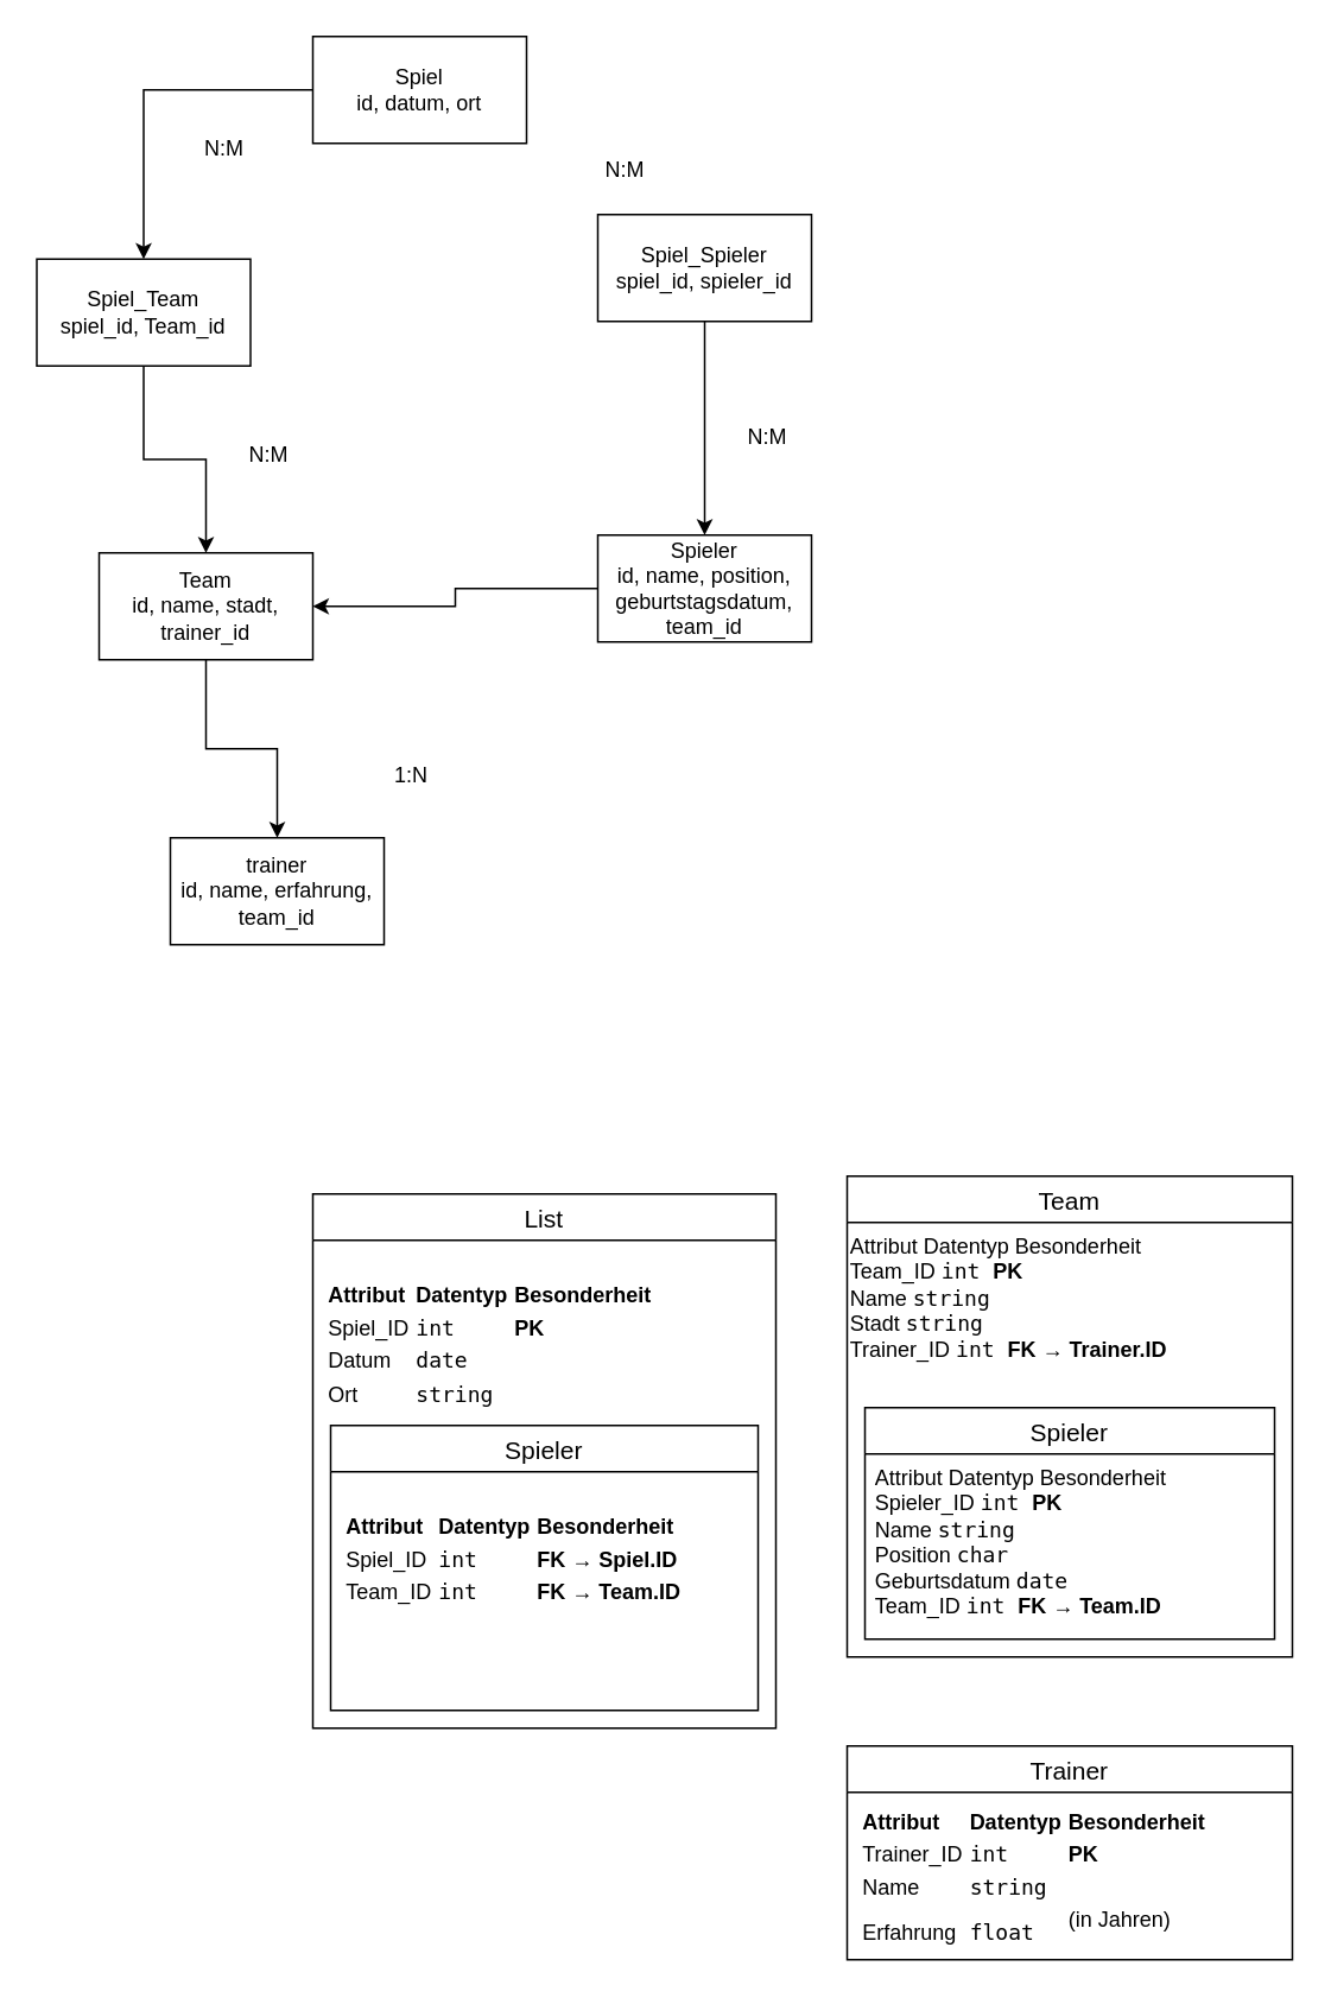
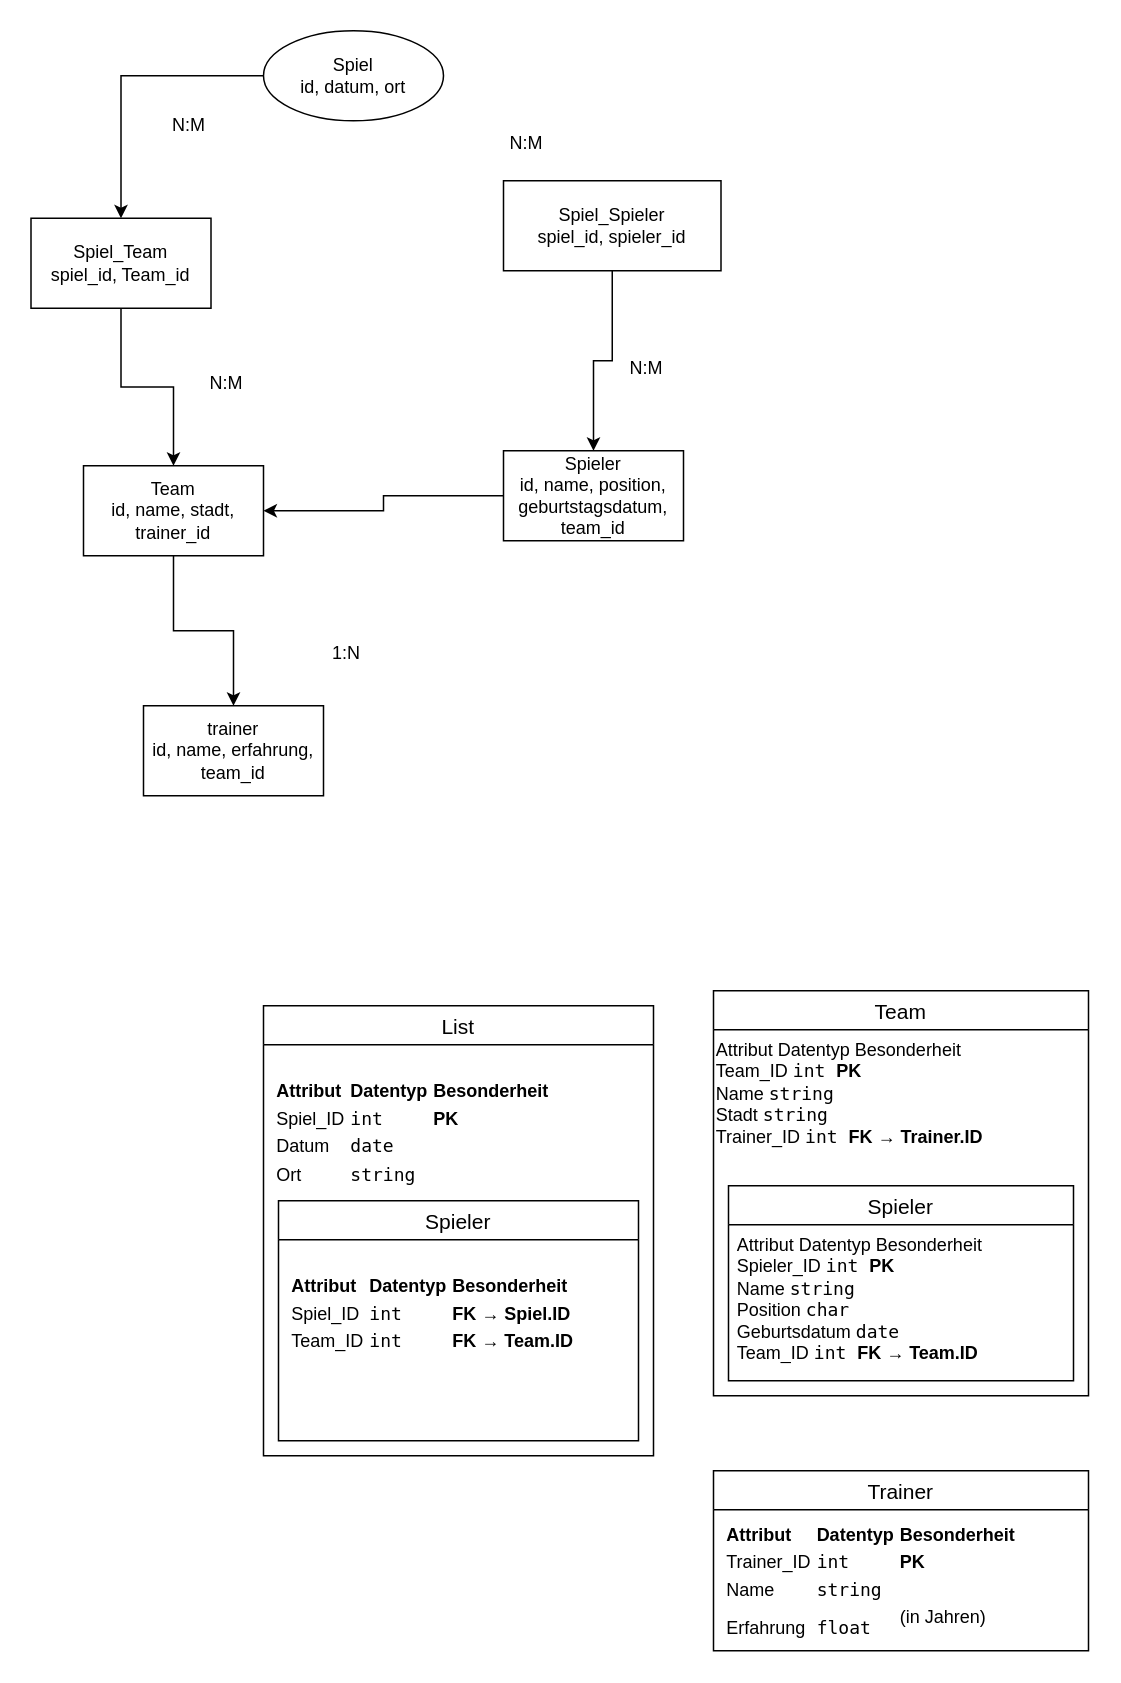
  <mxCell id="0" />
  <mxCell id="1" parent="0" />
  <mxCell id="2" value="" style="edgeStyle=orthogonalEdgeStyle;rounded=0;orthogonalLoop=1;jettySize=auto;html=1;" edge="1" parent="1" source="3" target="5"><mxGeometry relative="1" as="geometry" /></mxCell>
- <mxCell id="3" value="Spiel&lt;div&gt;id, datum, ort&lt;/div&gt;" style="rounded=0;whiteSpace=wrap;html=1;" parent="1" vertex="1"><mxGeometry x="175" y="20" width="120" height="60" as="geometry" /></mxCell>
+ <mxCell id="3" value="Spiel&lt;div&gt;id, datum, ort&lt;/div&gt;" style="ellipse;whiteSpace=wrap;html=1;" parent="1" vertex="1"><mxGeometry x="175" y="20" width="120" height="60" as="geometry" /></mxCell>
  <mxCell id="4" value="" style="edgeStyle=orthogonalEdgeStyle;rounded=0;orthogonalLoop=1;jettySize=auto;html=1;" edge="1" parent="1" source="5" target="7"><mxGeometry relative="1" as="geometry" /></mxCell>
  <mxCell id="5" value="Spiel_Team&lt;div&gt;spiel_id, Team_id&lt;/div&gt;" style="rounded=0;whiteSpace=wrap;html=1;" parent="1" vertex="1"><mxGeometry x="20" y="145" width="120" height="60" as="geometry" /></mxCell>
  <mxCell id="6" value="" style="edgeStyle=orthogonalEdgeStyle;rounded=0;orthogonalLoop=1;jettySize=auto;html=1;" edge="1" parent="1" source="7" target="8"><mxGeometry relative="1" as="geometry" /></mxCell>
  <mxCell id="7" value="Team&lt;div&gt;id, name, stadt, trainer_id&lt;/div&gt;" style="rounded=0;whiteSpace=wrap;html=1;" parent="1" vertex="1"><mxGeometry x="55" y="310" width="120" height="60" as="geometry" /></mxCell>
  <mxCell id="8" value="trainer&lt;div&gt;id, name, erfahrung, team_id&lt;/div&gt;" style="rounded=0;whiteSpace=wrap;html=1;" parent="1" vertex="1"><mxGeometry x="95" y="470" width="120" height="60" as="geometry" /></mxCell>
  <mxCell id="9" style="edgeStyle=orthogonalEdgeStyle;rounded=0;orthogonalLoop=1;jettySize=auto;html=1;" edge="1" parent="1" source="10" target="12"><mxGeometry relative="1" as="geometry" /></mxCell>
- <mxCell id="10" value="Spiel_Spieler&lt;div&gt;spiel_id, spieler_id&lt;/div&gt;" style="rounded=0;whiteSpace=wrap;html=1;" parent="1" vertex="1"><mxGeometry x="335" y="120" width="120" height="60" as="geometry" /></mxCell>
+ <mxCell id="10" value="Spiel_Spieler&lt;div&gt;spiel_id, spieler_id&lt;/div&gt;" style="rounded=0;whiteSpace=wrap;html=1;" parent="1" vertex="1"><mxGeometry x="335" y="120" width="145" height="60" as="geometry" /></mxCell>
  <mxCell id="11" style="edgeStyle=orthogonalEdgeStyle;rounded=0;orthogonalLoop=1;jettySize=auto;html=1;entryX=1;entryY=0.5;entryDx=0;entryDy=0;" edge="1" parent="1" source="12" target="7"><mxGeometry relative="1" as="geometry" /></mxCell>
  <mxCell id="12" value="Spieler&lt;div&gt;id, name, position, geburtstagsdatum, team_id&lt;/div&gt;" style="rounded=0;whiteSpace=wrap;html=1;" parent="1" vertex="1"><mxGeometry x="335" y="300" width="120" height="60" as="geometry" /></mxCell>
  <mxCell id="13" value="N:M" style="text;html=1;align=center;verticalAlign=middle;resizable=0;points=[];autosize=1;strokeColor=none;fillColor=none;" vertex="1" parent="1"><mxGeometry x="100" y="68" width="50" height="30" as="geometry" /></mxCell>
  <mxCell id="14" value="N:M" style="text;html=1;align=center;verticalAlign=middle;resizable=0;points=[];autosize=1;strokeColor=none;fillColor=none;" vertex="1" parent="1"><mxGeometry x="325" y="80" width="50" height="30" as="geometry" /></mxCell>
  <mxCell id="15" value="N:M" style="text;html=1;align=center;verticalAlign=middle;resizable=0;points=[];autosize=1;strokeColor=none;fillColor=none;" vertex="1" parent="1"><mxGeometry x="405" y="230" width="50" height="30" as="geometry" /></mxCell>
  <mxCell id="16" value="1:N" style="text;html=1;align=center;verticalAlign=middle;resizable=0;points=[];autosize=1;strokeColor=none;fillColor=none;" vertex="1" parent="1"><mxGeometry x="210" y="420" width="40" height="30" as="geometry" /></mxCell>
  <mxCell id="17" value="N:M" style="text;html=1;align=center;verticalAlign=middle;resizable=0;points=[];autosize=1;strokeColor=none;fillColor=none;" vertex="1" parent="1"><mxGeometry x="125" y="240" width="50" height="30" as="geometry" /></mxCell>
  <mxCell id="18" value="Team" style="swimlane;fontStyle=0;childLayout=stackLayout;horizontal=1;startSize=26;horizontalStack=0;resizeParent=1;resizeParentMax=0;resizeLast=0;collapsible=1;marginBottom=0;align=center;fontSize=14;" vertex="1" parent="1"><mxGeometry x="475" y="660" width="250" height="270" as="geometry" /></mxCell>
  <mxCell id="19" value="Attribut Datentyp Besonderheit&lt;div&gt;Team_ID&amp;nbsp;&lt;code data-end=&quot;1075&quot; data-start=&quot;1070&quot; style=&quot;forced-color-adjust: none;&quot;&gt;int&amp;nbsp;&lt;/code&gt;&lt;strong data-end=&quot;1090&quot; data-start=&quot;1084&quot; style=&quot;forced-color-adjust: none;&quot;&gt;PK&lt;/strong&gt;&lt;/div&gt;&lt;div&gt;Name&amp;nbsp;&lt;code data-end=&quot;1136&quot; data-start=&quot;1128&quot; style=&quot;forced-color-adjust: none;&quot;&gt;string&amp;nbsp;&lt;/code&gt;&lt;/div&gt;&lt;div&gt;Stadt&amp;nbsp;&lt;code style=&quot;background-color: transparent; color: light-dark(rgb(0, 0, 0), rgb(255, 255, 255));&quot; data-end=&quot;1193&quot; data-start=&quot;1185&quot;&gt;string&lt;/code&gt;&lt;/div&gt;&lt;div&gt;&lt;span style=&quot;background-color: transparent; color: light-dark(rgb(0, 0, 0), rgb(255, 255, 255));&quot;&gt;Trainer_ID&amp;nbsp;&lt;/span&gt;&lt;code style=&quot;background-color: transparent; color: light-dark(rgb(0, 0, 0), rgb(255, 255, 255));&quot; data-end=&quot;1247&quot; data-start=&quot;1242&quot;&gt;int&amp;nbsp;&lt;/code&gt;&lt;strong style=&quot;background-color: transparent; color: light-dark(rgb(0, 0, 0), rgb(255, 255, 255));&quot; data-end=&quot;1275&quot; data-start=&quot;1256&quot;&gt;FK → Trainer.ID&lt;/strong&gt;&lt;/div&gt;" style="text;whiteSpace=wrap;html=1;" vertex="1" parent="18"><mxGeometry y="26" width="250" height="244" as="geometry" /></mxCell>
  <mxCell id="20" value="Spieler" style="swimlane;fontStyle=0;childLayout=stackLayout;horizontal=1;startSize=26;horizontalStack=0;resizeParent=1;resizeParentMax=0;resizeLast=0;collapsible=1;marginBottom=0;align=center;fontSize=14;" vertex="1" parent="1"><mxGeometry x="485" y="790" width="230" height="130" as="geometry" /></mxCell>
  <mxCell id="21" value="Attribut Datentyp Besonderheit Spieler_ID&amp;nbsp;&lt;code data-end=&quot;649&quot; data-start=&quot;644&quot;&gt;int&amp;nbsp;&lt;/code&gt;&lt;strong data-end=&quot;664&quot; data-start=&quot;658&quot;&gt;PK&lt;/strong&gt;&lt;div&gt;&lt;span style=&quot;background-color: transparent; color: light-dark(rgb(0, 0, 0), rgb(255, 255, 255));&quot;&gt;Name&amp;nbsp;&lt;/span&gt;&lt;code style=&quot;background-color: transparent; color: light-dark(rgb(0, 0, 0), rgb(255, 255, 255));&quot; data-end=&quot;710&quot; data-start=&quot;702&quot;&gt;string&amp;nbsp;&lt;/code&gt;&lt;/div&gt;&lt;div&gt;&lt;span style=&quot;background-color: transparent; color: light-dark(rgb(0, 0, 0), rgb(255, 255, 255));&quot;&gt;Position&amp;nbsp;&lt;/span&gt;&lt;code style=&quot;background-color: transparent; color: light-dark(rgb(0, 0, 0), rgb(255, 255, 255));&quot; data-end=&quot;765&quot; data-start=&quot;759&quot;&gt;char&lt;/code&gt;&lt;/div&gt;&lt;div&gt;&lt;span style=&quot;background-color: transparent; color: light-dark(rgb(0, 0, 0), rgb(255, 255, 255));&quot;&gt;Geburtsdatum&amp;nbsp;&lt;/span&gt;&lt;code style=&quot;background-color: transparent; color: light-dark(rgb(0, 0, 0), rgb(255, 255, 255));&quot; data-end=&quot;823&quot; data-start=&quot;817&quot;&gt;date&lt;/code&gt;&lt;/div&gt;&lt;div&gt;&lt;span style=&quot;background-color: transparent; color: light-dark(rgb(0, 0, 0), rgb(255, 255, 255));&quot;&gt;Team_ID&amp;nbsp;&lt;/span&gt;&lt;code style=&quot;background-color: transparent; color: light-dark(rgb(0, 0, 0), rgb(255, 255, 255));&quot; data-end=&quot;879&quot; data-start=&quot;874&quot;&gt;int&amp;nbsp;&lt;/code&gt;&lt;strong style=&quot;background-color: transparent; color: light-dark(rgb(0, 0, 0), rgb(255, 255, 255));&quot; data-end=&quot;904&quot; data-start=&quot;888&quot;&gt;FK → Team.ID&lt;/strong&gt;&lt;/div&gt;" style="text;strokeColor=none;fillColor=none;spacingLeft=4;spacingRight=4;overflow=hidden;rotatable=0;points=[[0,0.5],[1,0.5]];portConstraint=eastwest;fontSize=12;whiteSpace=wrap;html=1;" vertex="1" parent="20"><mxGeometry y="26" width="230" height="104" as="geometry" /></mxCell>
  <mxCell id="22" value="Trainer" style="swimlane;fontStyle=0;childLayout=stackLayout;horizontal=1;startSize=26;horizontalStack=0;resizeParent=1;resizeParentMax=0;resizeLast=0;collapsible=1;marginBottom=0;align=center;fontSize=14;" vertex="1" parent="1"><mxGeometry x="475" y="980" width="250" height="120" as="geometry" /></mxCell>
  <mxCell id="23" value="&lt;table data-start=&quot;1304&quot; data-end=&quot;1592&quot;&gt;&lt;thead data-start=&quot;1304&quot; data-end=&quot;1360&quot;&gt;&lt;tr data-start=&quot;1304&quot; data-end=&quot;1360&quot;&gt;&lt;th data-start=&quot;1304&quot; data-end=&quot;1322&quot;&gt;Attribut&lt;/th&gt;&lt;th data-start=&quot;1322&quot; data-end=&quot;1336&quot;&gt;Datentyp&lt;/th&gt;&lt;th data-start=&quot;1336&quot; data-end=&quot;1360&quot;&gt;Besonderheit&lt;/th&gt;&lt;/tr&gt;&lt;/thead&gt;&lt;tbody data-start=&quot;1420&quot; data-end=&quot;1592&quot;&gt;&lt;tr data-start=&quot;1420&quot; data-end=&quot;1477&quot;&gt;&lt;td&gt;Trainer_ID&lt;/td&gt;&lt;td&gt;&lt;code data-start=&quot;1441&quot; data-end=&quot;1446&quot;&gt;int&lt;/code&gt;&lt;/td&gt;&lt;td&gt;&lt;strong data-start=&quot;1455&quot; data-end=&quot;1461&quot;&gt;PK&lt;/strong&gt;&lt;/td&gt;&lt;/tr&gt;&lt;tr data-start=&quot;1478&quot; data-end=&quot;1534&quot;&gt;&lt;td&gt;Name&lt;/td&gt;&lt;td&gt;&lt;code data-start=&quot;1499&quot; data-end=&quot;1507&quot;&gt;string&lt;/code&gt;&lt;/td&gt;&lt;td&gt;&lt;/td&gt;&lt;/tr&gt;&lt;tr data-start=&quot;1535&quot; data-end=&quot;1592&quot;&gt;&lt;td&gt;Erfahrung&lt;/td&gt;&lt;td&gt;&lt;code data-start=&quot;1556&quot; data-end=&quot;1563&quot;&gt;float&lt;/code&gt;&lt;/td&gt;&lt;td&gt;(in Jahren)&lt;br&gt;&lt;br&gt;&lt;/td&gt;&lt;/tr&gt;&lt;/tbody&gt;&lt;/table&gt;" style="text;strokeColor=none;fillColor=none;spacingLeft=4;spacingRight=4;overflow=hidden;rotatable=0;points=[[0,0.5],[1,0.5]];portConstraint=eastwest;fontSize=12;whiteSpace=wrap;html=1;" vertex="1" parent="22"><mxGeometry y="26" width="250" height="94" as="geometry" /></mxCell>
  <mxCell id="24" value="List" style="swimlane;fontStyle=0;childLayout=stackLayout;horizontal=1;startSize=26;horizontalStack=0;resizeParent=1;resizeParentMax=0;resizeLast=0;collapsible=1;marginBottom=0;align=center;fontSize=14;" vertex="1" parent="1"><mxGeometry x="175" y="670" width="260" height="300" as="geometry" /></mxCell>
  <mxCell id="25" value="&lt;br&gt;&lt;div&gt;&lt;table data-start=&quot;1616&quot; data-end=&quot;1903&quot;&gt;&lt;thead data-start=&quot;1616&quot; data-end=&quot;1672&quot;&gt;&lt;tr data-start=&quot;1616&quot; data-end=&quot;1672&quot;&gt;&lt;th data-start=&quot;1616&quot; data-end=&quot;1634&quot;&gt;Attribut&lt;/th&gt;&lt;th data-start=&quot;1634&quot; data-end=&quot;1648&quot;&gt;Datentyp&lt;/th&gt;&lt;th data-start=&quot;1648&quot; data-end=&quot;1672&quot;&gt;Besonderheit&lt;/th&gt;&lt;/tr&gt;&lt;/thead&gt;&lt;tbody data-start=&quot;1732&quot; data-end=&quot;1903&quot;&gt;&lt;tr data-start=&quot;1732&quot; data-end=&quot;1789&quot;&gt;&lt;td&gt;Spiel_ID&lt;/td&gt;&lt;td&gt;&lt;code data-start=&quot;1753&quot; data-end=&quot;1758&quot;&gt;int&lt;/code&gt;&lt;/td&gt;&lt;td&gt;&lt;strong data-start=&quot;1767&quot; data-end=&quot;1773&quot;&gt;PK&lt;/strong&gt;&lt;/td&gt;&lt;/tr&gt;&lt;tr data-start=&quot;1790&quot; data-end=&quot;1846&quot;&gt;&lt;td&gt;Datum&lt;/td&gt;&lt;td&gt;&lt;code data-start=&quot;1811&quot; data-end=&quot;1817&quot;&gt;date&lt;/code&gt;&lt;/td&gt;&lt;td&gt;&lt;/td&gt;&lt;/tr&gt;&lt;tr data-start=&quot;1847&quot; data-end=&quot;1903&quot;&gt;&lt;td&gt;Ort&lt;/td&gt;&lt;td&gt;&lt;code data-start=&quot;1868&quot; data-end=&quot;1876&quot;&gt;string&lt;/code&gt;&lt;/td&gt;&lt;/tr&gt;&lt;/tbody&gt;&lt;/table&gt;&lt;/div&gt;" style="text;strokeColor=none;fillColor=none;spacingLeft=4;spacingRight=4;overflow=hidden;rotatable=0;points=[[0,0.5],[1,0.5]];portConstraint=eastwest;fontSize=12;whiteSpace=wrap;html=1;" vertex="1" parent="24"><mxGeometry y="26" width="260" height="274" as="geometry" /></mxCell>
  <mxCell id="26" value="Spieler" style="swimlane;fontStyle=0;childLayout=stackLayout;horizontal=1;startSize=26;horizontalStack=0;resizeParent=1;resizeParentMax=0;resizeLast=0;collapsible=1;marginBottom=0;align=center;fontSize=14;" vertex="1" parent="1"><mxGeometry x="185" y="800" width="240" height="160" as="geometry" /></mxCell>
  <mxCell id="27" value="&lt;br&gt;&lt;div&gt;&lt;table data-start=&quot;1952&quot; data-end=&quot;2219&quot;&gt;&lt;thead data-start=&quot;1952&quot; data-end=&quot;2008&quot;&gt;&lt;tr data-start=&quot;1952&quot; data-end=&quot;2008&quot;&gt;&lt;th data-start=&quot;1952&quot; data-end=&quot;1970&quot;&gt;Attribut&lt;/th&gt;&lt;th data-start=&quot;1970&quot; data-end=&quot;1984&quot;&gt;Datentyp&lt;/th&gt;&lt;th data-start=&quot;1984&quot; data-end=&quot;2008&quot;&gt;Besonderheit&lt;/th&gt;&lt;/tr&gt;&lt;/thead&gt;&lt;tbody data-start=&quot;2068&quot; data-end=&quot;2219&quot;&gt;&lt;tr data-start=&quot;2068&quot; data-end=&quot;2126&quot;&gt;&lt;td&gt;Spiel_ID&lt;/td&gt;&lt;td&gt;&lt;code data-start=&quot;2089&quot; data-end=&quot;2094&quot;&gt;int&lt;/code&gt;&lt;/td&gt;&lt;td&gt;&lt;strong data-start=&quot;2103&quot; data-end=&quot;2120&quot;&gt;FK → Spiel.ID&lt;/strong&gt;&lt;/td&gt;&lt;/tr&gt;&lt;tr data-start=&quot;2127&quot; data-end=&quot;2185&quot;&gt;&lt;td&gt;Team_ID&lt;/td&gt;&lt;td&gt;&lt;code data-start=&quot;2148&quot; data-end=&quot;2153&quot;&gt;int&lt;/code&gt;&lt;/td&gt;&lt;td&gt;&lt;strong data-start=&quot;2162&quot; data-end=&quot;2178&quot;&gt;FK → Team.ID&lt;/strong&gt;&lt;/td&gt;&lt;/tr&gt;&lt;tr data-start=&quot;2186&quot; data-end=&quot;2219&quot;&gt;&lt;td&gt;&lt;br&gt;&lt;/td&gt;&lt;td&gt;&lt;/td&gt;&lt;/tr&gt;&lt;/tbody&gt;&lt;/table&gt;&lt;/div&gt;" style="text;strokeColor=none;fillColor=none;spacingLeft=4;spacingRight=4;overflow=hidden;rotatable=0;points=[[0,0.5],[1,0.5]];portConstraint=eastwest;fontSize=12;whiteSpace=wrap;html=1;" vertex="1" parent="26"><mxGeometry y="26" width="240" height="134" as="geometry" /></mxCell>
